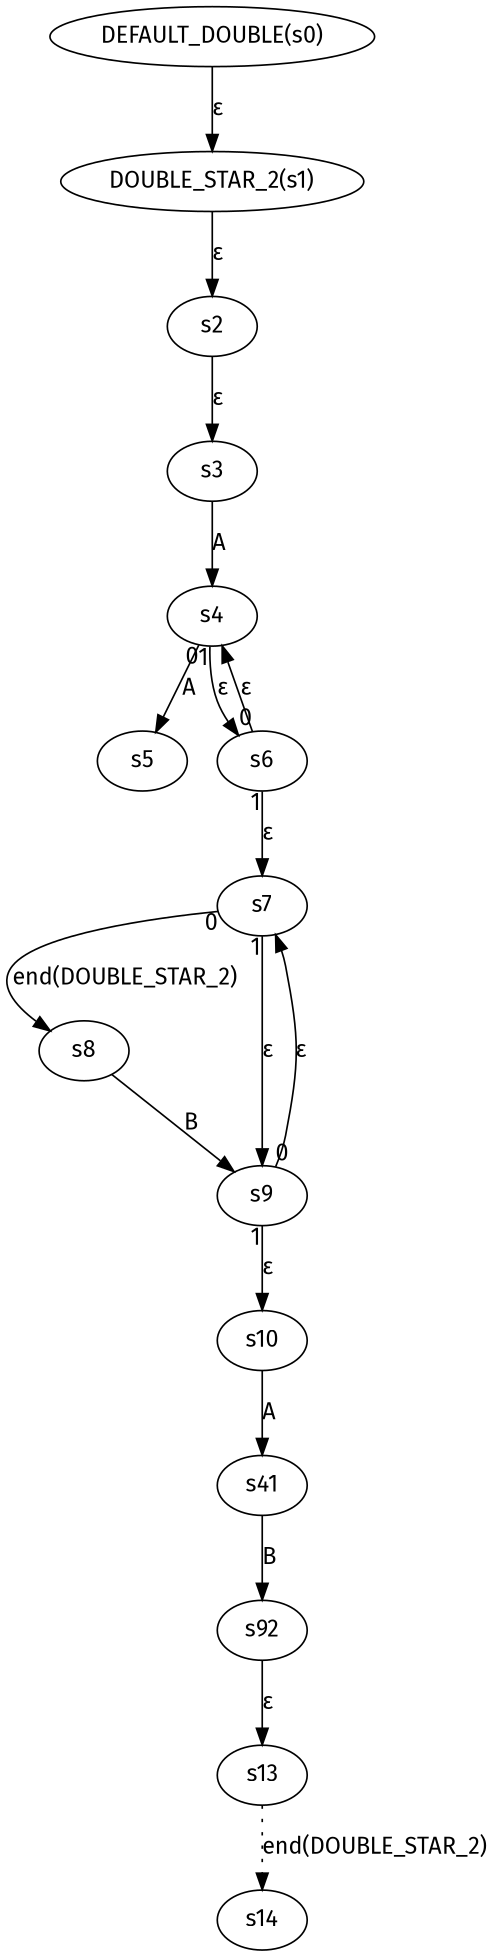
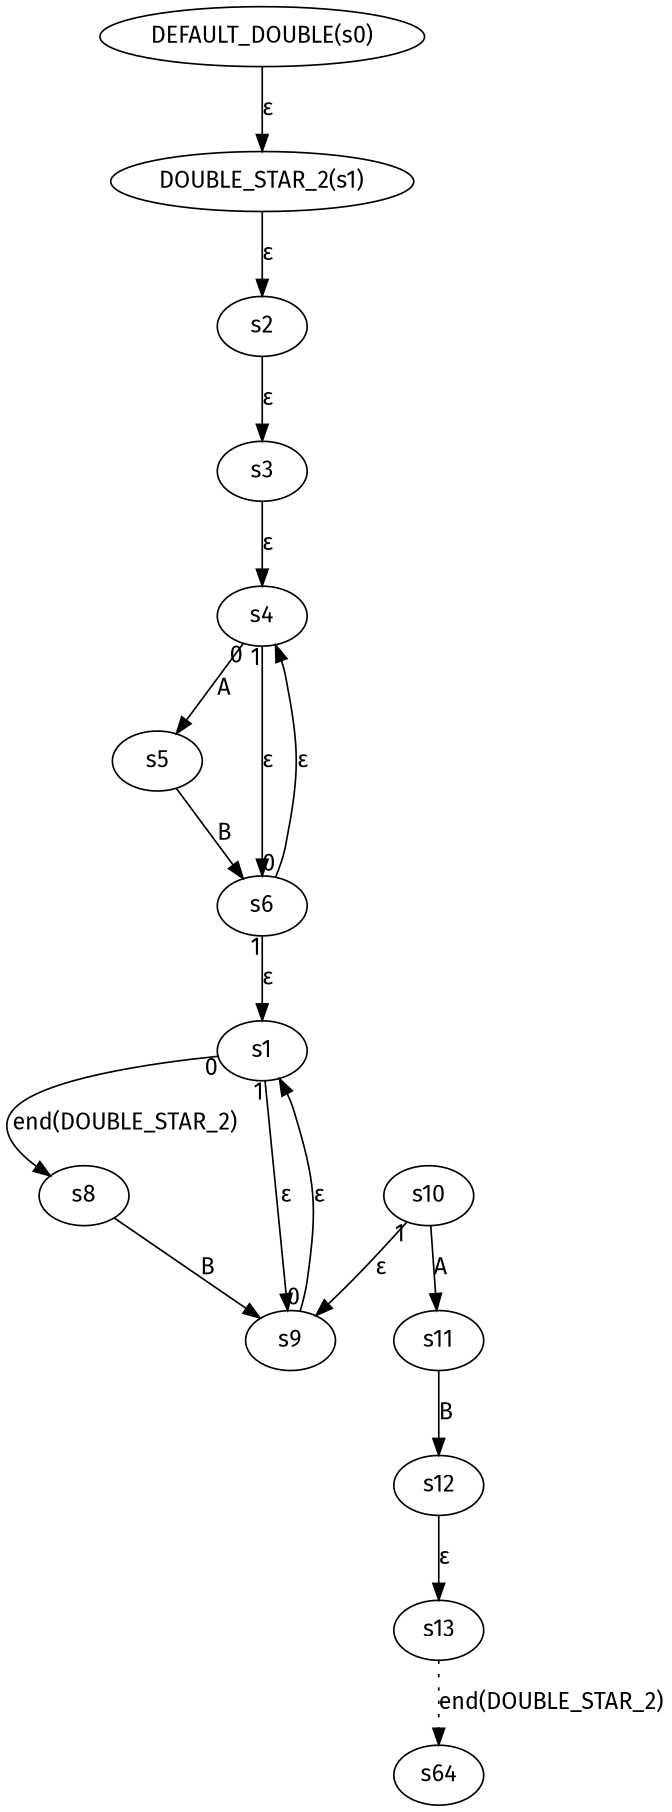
  digraph {
    fontname="Fira Sans"
    rankdir=TB
    node [fontname="Fira Sans"]
    edge [fontname="Fira Sans"]
    n1 [label="DEFAULT_DOUBLE(s0)"]
    "DOUBLE_STAR_2(s1)"
    s2
    s3
    s4
    s5
    s6
-   s7
+   s7 [label=s1]
    s8
    s9
    s10
-   s11 [label=s41]
-   s12 [label=s92]
+   s11
+   s12
    s13
-   s14
+   s14 [label=s64]
    n1 -> "DOUBLE_STAR_2(s1)" [label="ε"]
    "DOUBLE_STAR_2(s1)" -> s2 [label="ε"]
    s2 -> s3 [label="ε"]
-   s3 -> s4 [label=A]
+   s3 -> s4 [label="ε"]
    s4 -> s5 [label=A taillabel=0]
    s4 -> s6 [label="ε" taillabel=1]
+   s5 -> s6 [label=B]
    s6 -> s4 [label="ε" taillabel=0]
    s6 -> s7 [label="ε" taillabel=1]
    s7 -> s8 [label="end(DOUBLE_STAR_2)" taillabel=0]
    s7 -> s9 [label="ε" taillabel=1]
    s8 -> s9 [label=B]
    s9 -> s7 [label="ε" taillabel=0]
-   s9 -> s10 [label="ε" taillabel=1]
+   s10 -> s9 [label="ε" taillabel=1]
    s10 -> s11 [label=A]
    s11 -> s12 [label=B]
    s12 -> s13 [label="ε"]
    s13 -> s14 [label="end(DOUBLE_STAR_2)" style=dotted]
  }
